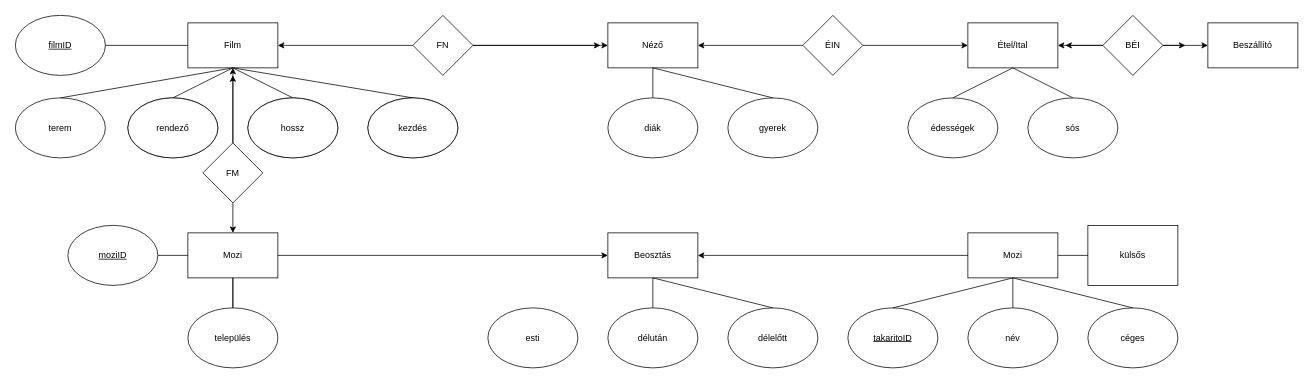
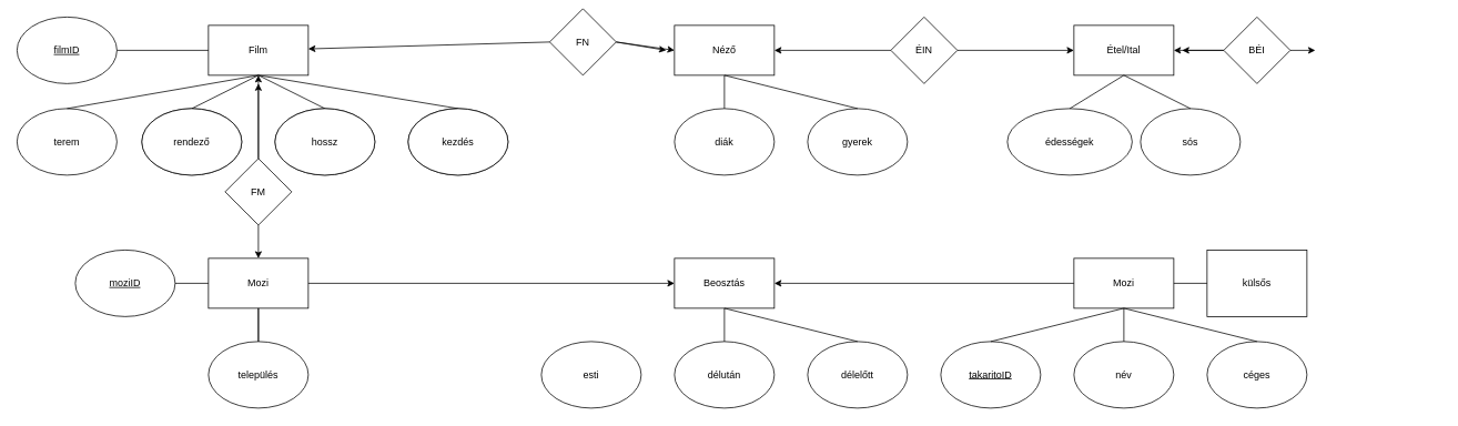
  <mxCell id="0" />
  <mxCell id="1" parent="0" />
  <mxCell id="2" value="Film" style="rounded=0;whiteSpace=wrap;html=1;" parent="1" vertex="1"><mxGeometry x="250" width="120" height="60" as="geometry" y="30" /></mxCell>
  <mxCell id="3" value="Néző" style="rounded=0;whiteSpace=wrap;html=1;" parent="1" vertex="1"><mxGeometry x="810" width="120" height="60" as="geometry" y="30" /></mxCell>
  <mxCell id="4" value="Étel/Ital" style="rounded=0;whiteSpace=wrap;html=1;" parent="1" vertex="1"><mxGeometry x="1290" width="120" height="60" as="geometry" y="30" /></mxCell>
  <mxCell id="5" value="Mozi" style="rounded=0;whiteSpace=wrap;html=1;" parent="1" vertex="1"><mxGeometry x="250" y="310" width="120" height="60" as="geometry" /></mxCell>
- <mxCell id="6" value="Beszállító" style="rounded=0;whiteSpace=wrap;html=1;" parent="1" vertex="1"><mxGeometry x="1610" width="120" height="60" as="geometry" y="30" /></mxCell>
  <mxCell id="7" value="rendező" style="ellipse;whiteSpace=wrap;html=1;" parent="1" vertex="1"><mxGeometry x="170" y="130" width="120" height="80" as="geometry" /></mxCell>
  <mxCell id="8" value="kezdés" style="ellipse;whiteSpace=wrap;html=1;" parent="1" vertex="1"><mxGeometry x="490" y="130" width="120" height="80" as="geometry" /></mxCell>
  <mxCell id="9" value="terem" style="ellipse;whiteSpace=wrap;html=1;" parent="1" vertex="1"><mxGeometry x="20" y="130" width="120" height="80" as="geometry" /></mxCell>
  <mxCell id="10" value="hossz" style="ellipse;whiteSpace=wrap;html=1;" parent="1" vertex="1"><mxGeometry x="330" y="130" width="120" height="80" as="geometry" /></mxCell>
  <mxCell id="11" value="diák" style="ellipse;whiteSpace=wrap;html=1;" parent="1" vertex="1"><mxGeometry x="810" y="130" width="120" height="80" as="geometry" /></mxCell>
  <mxCell id="12" value="gyerek" style="ellipse;whiteSpace=wrap;html=1;" parent="1" vertex="1"><mxGeometry x="970" y="130" width="120" height="80" as="geometry" /></mxCell>
  <mxCell id="13" value="" style="endArrow=none;html=1;rounded=0;entryX=0.5;entryY=1;entryDx=0;entryDy=0;exitX=0.5;exitY=0;exitDx=0;exitDy=0;" parent="1" source="9" target="2" edge="1"><mxGeometry width="50" height="50" relative="1" as="geometry"><mxPoint x="580" y="200" as="sourcePoint" /><mxPoint x="630" y="150" as="targetPoint" /></mxGeometry></mxCell>
  <mxCell id="14" value="" style="endArrow=none;html=1;rounded=0;exitX=0.5;exitY=1;exitDx=0;exitDy=0;entryX=0.5;entryY=0;entryDx=0;entryDy=0;" parent="1" source="2" target="7" edge="1"><mxGeometry width="50" height="50" relative="1" as="geometry"><mxPoint x="580" y="200" as="sourcePoint" /><mxPoint x="630" y="150" as="targetPoint" /></mxGeometry></mxCell>
  <mxCell id="15" value="" style="endArrow=none;html=1;rounded=0;exitX=0.5;exitY=1;exitDx=0;exitDy=0;entryX=0.5;entryY=0;entryDx=0;entryDy=0;" parent="1" source="2" target="10" edge="1"><mxGeometry width="50" height="50" relative="1" as="geometry"><mxPoint x="580" y="200" as="sourcePoint" /><mxPoint x="630" y="150" as="targetPoint" /></mxGeometry></mxCell>
  <mxCell id="16" value="" style="endArrow=none;html=1;rounded=0;exitX=0.5;exitY=1;exitDx=0;exitDy=0;entryX=0.5;entryY=0;entryDx=0;entryDy=0;" parent="1" source="2" target="8" edge="1"><mxGeometry width="50" height="50" relative="1" as="geometry"><mxPoint x="580" y="200" as="sourcePoint" /><mxPoint x="630" y="150" as="targetPoint" /></mxGeometry></mxCell>
  <mxCell id="17" value="" style="endArrow=none;html=1;rounded=0;entryX=0.5;entryY=1;entryDx=0;entryDy=0;exitX=0.5;exitY=0;exitDx=0;exitDy=0;" parent="1" source="11" target="3" edge="1"><mxGeometry width="50" height="50" relative="1" as="geometry"><mxPoint x="720" y="170" as="sourcePoint" /><mxPoint x="770" y="120" as="targetPoint" /></mxGeometry></mxCell>
  <mxCell id="18" value="" style="endArrow=none;html=1;rounded=0;exitX=0.5;exitY=0;exitDx=0;exitDy=0;entryX=0.5;entryY=1;entryDx=0;entryDy=0;" parent="1" source="12" target="3" edge="1"><mxGeometry width="50" height="50" relative="1" as="geometry"><mxPoint x="720" y="170" as="sourcePoint" /><mxPoint x="770" y="120" as="targetPoint" /></mxGeometry></mxCell>
- <mxCell id="19" value="FN" style="rhombus;whiteSpace=wrap;html=1;" parent="1" vertex="1"><mxGeometry x="550" y="20" width="80" height="80" as="geometry" /></mxCell>
+ <mxCell id="19" value="FN" style="rhombus;whiteSpace=wrap;html=1;" parent="1" vertex="1"><mxGeometry x="660" y="10" width="80" height="80" as="geometry" /></mxCell>
  <mxCell id="20" value="" style="endArrow=classic;html=1;rounded=0;exitX=0;exitY=0.5;exitDx=0;exitDy=0;" parent="1" source="19" target="2" edge="1"><mxGeometry width="50" height="50" relative="1" as="geometry"><mxPoint x="720" y="170" as="sourcePoint" /><mxPoint x="770" y="120" as="targetPoint" /></mxGeometry></mxCell>
  <mxCell id="21" value="" style="endArrow=classic;html=1;rounded=0;exitX=1;exitY=0.5;exitDx=0;exitDy=0;entryX=0;entryY=0.5;entryDx=0;entryDy=0;" parent="1" source="19" target="3" edge="1"><mxGeometry width="50" height="50" relative="1" as="geometry"><mxPoint x="720" y="170" as="sourcePoint" /><mxPoint x="770" y="120" as="targetPoint" /></mxGeometry></mxCell>
  <mxCell id="22" value="" style="endArrow=classic;html=1;rounded=0;exitX=1;exitY=0.5;exitDx=0;exitDy=0;" parent="1" source="19" edge="1"><mxGeometry width="50" height="50" relative="1" as="geometry"><mxPoint x="720" y="170" as="sourcePoint" /><mxPoint x="800" y="60" as="targetPoint" /></mxGeometry></mxCell>
  <mxCell id="23" value="sós" style="ellipse;whiteSpace=wrap;html=1;" parent="1" vertex="1"><mxGeometry x="1370" y="130" width="120" height="80" as="geometry" /></mxCell>
- <mxCell id="24" value="édességek" style="ellipse;whiteSpace=wrap;html=1;" parent="1" vertex="1"><mxGeometry x="1210" y="130" width="120" height="80" as="geometry" /></mxCell>
+ <mxCell id="24" value="édességek" style="ellipse;whiteSpace=wrap;html=1;" parent="1" vertex="1"><mxGeometry x="1210" y="130" width="150" height="80" as="geometry" /></mxCell>
  <mxCell id="25" value="délelőtt" style="ellipse;whiteSpace=wrap;html=1;" parent="1" vertex="1"><mxGeometry x="970" y="410" width="120" height="80" as="geometry" /></mxCell>
  <mxCell id="26" value="délután" style="ellipse;whiteSpace=wrap;html=1;" parent="1" vertex="1"><mxGeometry x="810" y="410" width="120" height="80" as="geometry" /></mxCell>
  <mxCell id="27" value="Beosztás" style="rounded=0;whiteSpace=wrap;html=1;" parent="1" vertex="1"><mxGeometry x="810" y="310" width="120" height="60" as="geometry" /></mxCell>
  <mxCell id="28" value="esti" style="ellipse;whiteSpace=wrap;html=1;" parent="1" vertex="1"><mxGeometry x="650" y="410" width="120" height="80" as="geometry" /></mxCell>
  <mxCell id="29" value="" style="endArrow=none;html=1;rounded=0;entryX=0.5;entryY=1;entryDx=0;entryDy=0;exitX=0.5;exitY=0;exitDx=0;exitDy=0;" parent="1" source="24" target="4" edge="1"><mxGeometry width="50" height="50" relative="1" as="geometry"><mxPoint x="1110" y="210" as="sourcePoint" /><mxPoint x="1160" y="160" as="targetPoint" /></mxGeometry></mxCell>
  <mxCell id="30" value="" style="endArrow=none;html=1;rounded=0;entryX=0.5;entryY=1;entryDx=0;entryDy=0;exitX=0.5;exitY=0;exitDx=0;exitDy=0;" parent="1" source="23" target="4" edge="1"><mxGeometry width="50" height="50" relative="1" as="geometry"><mxPoint x="1110" y="210" as="sourcePoint" /><mxPoint x="1160" y="160" as="targetPoint" /></mxGeometry></mxCell>
  <mxCell id="31" value="BÉI" style="rhombus;whiteSpace=wrap;html=1;direction=south;" parent="1" vertex="1"><mxGeometry x="1470" y="20" width="80" height="80" as="geometry" /></mxCell>
  <mxCell id="32" value="" style="endArrow=classic;html=1;rounded=0;exitX=0.5;exitY=1;exitDx=0;exitDy=0;entryX=1;entryY=0.5;entryDx=0;entryDy=0;" parent="1" source="31" target="4" edge="1"><mxGeometry width="50" height="50" relative="1" as="geometry"><mxPoint x="1130" y="50" as="sourcePoint" /><mxPoint x="1180" y="0" as="targetPoint" /></mxGeometry></mxCell>
  <mxCell id="33" value="" style="endArrow=classic;html=1;rounded=0;exitX=0.5;exitY=1;exitDx=0;exitDy=0;" parent="1" source="31" edge="1"><mxGeometry width="50" height="50" relative="1" as="geometry"><mxPoint x="1130" y="50" as="sourcePoint" /><mxPoint x="1420" y="60" as="targetPoint" /></mxGeometry></mxCell>
- <mxCell id="34" value="" style="endArrow=classic;html=1;rounded=0;exitX=0.5;exitY=0;exitDx=0;exitDy=0;entryX=0;entryY=0.5;entryDx=0;entryDy=0;" parent="1" source="31" target="6" edge="1"><mxGeometry width="50" height="50" relative="1" as="geometry"><mxPoint x="1130" y="50" as="sourcePoint" /><mxPoint x="1180" y="0" as="targetPoint" /></mxGeometry></mxCell>
  <mxCell id="35" value="" style="endArrow=classic;html=1;rounded=0;exitX=0.5;exitY=0;exitDx=0;exitDy=0;" parent="1" source="31" edge="1"><mxGeometry width="50" height="50" relative="1" as="geometry"><mxPoint x="1350" y="-90" as="sourcePoint" /><mxPoint x="1580" y="60" as="targetPoint" /></mxGeometry></mxCell>
  <mxCell id="36" value="ÉIN" style="rhombus;whiteSpace=wrap;html=1;" parent="1" vertex="1"><mxGeometry x="1070" y="20" width="80" height="80" as="geometry" /></mxCell>
  <mxCell id="37" value="" style="endArrow=classic;html=1;rounded=0;exitX=0;exitY=0.5;exitDx=0;exitDy=0;entryX=1;entryY=0.5;entryDx=0;entryDy=0;" parent="1" source="36" target="3" edge="1"><mxGeometry width="50" height="50" relative="1" as="geometry"><mxPoint x="990" y="150" as="sourcePoint" /><mxPoint x="1040" y="100" as="targetPoint" /></mxGeometry></mxCell>
  <mxCell id="38" value="" style="endArrow=classic;html=1;rounded=0;exitX=1;exitY=0.5;exitDx=0;exitDy=0;entryX=0;entryY=0.5;entryDx=0;entryDy=0;" parent="1" source="36" target="4" edge="1"><mxGeometry width="50" height="50" relative="1" as="geometry"><mxPoint x="990" y="150" as="sourcePoint" /><mxPoint x="1040" y="100" as="targetPoint" /></mxGeometry></mxCell>
  <mxCell id="39" value="" style="endArrow=classic;html=1;rounded=0;exitX=1;exitY=0.5;exitDx=0;exitDy=0;entryX=0;entryY=0.5;entryDx=0;entryDy=0;" parent="1" source="5" target="27" edge="1"><mxGeometry width="50" height="50" relative="1" as="geometry"><mxPoint x="500" y="370" as="sourcePoint" /><mxPoint x="550" y="320" as="targetPoint" /></mxGeometry></mxCell>
  <mxCell id="40" value="" style="endArrow=none;html=1;rounded=0;entryX=0.5;entryY=0;entryDx=0;entryDy=0;exitX=0.5;exitY=1;exitDx=0;exitDy=0;" parent="1" source="27" target="26" edge="1"><mxGeometry width="50" height="50" relative="1" as="geometry"><mxPoint x="870" y="370" as="sourcePoint" /><mxPoint x="880" y="100" as="targetPoint" /></mxGeometry></mxCell>
  <mxCell id="41" value="" style="endArrow=none;html=1;rounded=0;exitX=0.5;exitY=0;exitDx=0;exitDy=0;" parent="1" source="25" edge="1"><mxGeometry width="50" height="50" relative="1" as="geometry"><mxPoint x="720" y="430" as="sourcePoint" /><mxPoint x="870" y="370" as="targetPoint" /></mxGeometry></mxCell>
  <mxCell id="42" value="" style="endArrow=none;html=1;rounded=0;exitX=0.5;exitY=1;exitDx=0;exitDy=0;entryX=0.5;entryY=0;entryDx=0;entryDy=0;" parent="1" source="5" edge="1"><mxGeometry width="50" height="50" relative="1" as="geometry"><mxPoint x="490" y="390" as="sourcePoint" /><mxPoint x="310" y="410" as="targetPoint" /></mxGeometry></mxCell>
  <mxCell id="43" value="település" style="ellipse;whiteSpace=wrap;html=1;" parent="1" vertex="1"><mxGeometry x="250" y="410" width="120" height="80" as="geometry" /></mxCell>
  <mxCell id="44" value="&lt;u&gt;moziID&lt;/u&gt;" style="ellipse;whiteSpace=wrap;html=1;" parent="1" vertex="1"><mxGeometry x="90" y="300" width="120" height="80" as="geometry" /></mxCell>
  <mxCell id="45" value="&lt;u&gt;filmID&lt;/u&gt;" style="ellipse;whiteSpace=wrap;html=1;" parent="1" vertex="1"><mxGeometry x="20" y="20" width="120" height="80" as="geometry" /></mxCell>
  <mxCell id="46" value="rendező" style="ellipse;whiteSpace=wrap;html=1;" parent="1" vertex="1"><mxGeometry x="170" y="130" width="120" height="80" as="geometry" /></mxCell>
  <mxCell id="47" value="hossz" style="ellipse;whiteSpace=wrap;html=1;" parent="1" vertex="1"><mxGeometry x="330" y="130" width="120" height="80" as="geometry" /></mxCell>
  <mxCell id="48" value="kezdés" style="ellipse;whiteSpace=wrap;html=1;" parent="1" vertex="1"><mxGeometry x="490" y="130" width="120" height="80" as="geometry" /></mxCell>
  <mxCell id="49" value="Mozi" style="rounded=0;whiteSpace=wrap;html=1;" parent="1" vertex="1"><mxGeometry x="1290" y="310" width="120" height="60" as="geometry" /></mxCell>
  <mxCell id="50" value="&lt;u&gt;takaritoID&lt;/u&gt;" style="ellipse;whiteSpace=wrap;html=1;horizontal=1;verticalAlign=middle;labelBackgroundColor=none;labelBorderColor=none;strokeColor=#000000;" parent="1" vertex="1"><mxGeometry x="1130" y="410" width="120" height="80" as="geometry" /></mxCell>
  <mxCell id="51" value="" style="endArrow=none;html=1;rounded=0;exitX=0.5;exitY=0;exitDx=0;exitDy=0;entryX=0.5;entryY=1;entryDx=0;entryDy=0;" parent="1" source="50" target="49" edge="1"><mxGeometry width="50" height="50" relative="1" as="geometry"><mxPoint x="1350" y="320" as="sourcePoint" /><mxPoint x="1400" y="270" as="targetPoint" /></mxGeometry></mxCell>
  <mxCell id="52" value="" style="endArrow=none;html=1;rounded=0;exitX=0;exitY=0.5;exitDx=0;exitDy=0;entryX=1;entryY=0.5;entryDx=0;entryDy=0;" parent="1" source="5" target="44" edge="1"><mxGeometry width="50" height="50" relative="1" as="geometry"><mxPoint x="660" y="180" as="sourcePoint" /><mxPoint x="710" y="130" as="targetPoint" /></mxGeometry></mxCell>
  <mxCell id="53" value="" style="endArrow=none;html=1;rounded=0;exitX=0.5;exitY=1;exitDx=0;exitDy=0;entryX=0.5;entryY=0;entryDx=0;entryDy=0;" parent="1" source="5" target="43" edge="1"><mxGeometry width="50" height="50" relative="1" as="geometry"><mxPoint x="660" y="180" as="sourcePoint" /><mxPoint x="710" y="130" as="targetPoint" /></mxGeometry></mxCell>
  <mxCell id="54" value="" style="endArrow=none;html=1;rounded=0;exitX=0;exitY=0.5;exitDx=0;exitDy=0;entryX=1;entryY=0.5;entryDx=0;entryDy=0;" parent="1" source="2" target="45" edge="1"><mxGeometry width="50" height="50" relative="1" as="geometry"><mxPoint x="600" y="240" as="sourcePoint" /><mxPoint x="650" y="190" as="targetPoint" /></mxGeometry></mxCell>
  <mxCell id="55" value="" style="endArrow=classic;html=1;rounded=0;exitX=0;exitY=0.5;exitDx=0;exitDy=0;entryX=1;entryY=0.5;entryDx=0;entryDy=0;" parent="1" source="49" target="27" edge="1"><mxGeometry width="50" height="50" relative="1" as="geometry"><mxPoint x="1050" y="240" as="sourcePoint" /><mxPoint x="1100" y="190" as="targetPoint" /></mxGeometry></mxCell>
  <mxCell id="56" value="név" style="ellipse;whiteSpace=wrap;html=1;" parent="1" vertex="1"><mxGeometry x="1290" y="410" width="120" height="80" as="geometry" /></mxCell>
  <mxCell id="57" value="" style="endArrow=none;html=1;rounded=0;exitX=0.5;exitY=1;exitDx=0;exitDy=0;entryX=0.5;entryY=0;entryDx=0;entryDy=0;" parent="1" source="49" target="56" edge="1"><mxGeometry width="50" height="50" relative="1" as="geometry"><mxPoint x="1080" y="350" as="sourcePoint" /><mxPoint x="1130" y="300" as="targetPoint" /></mxGeometry></mxCell>
  <mxCell id="58" value="külsős" style="whiteSpace=wrap;html=1;direction=east;rounded=0;" parent="1" vertex="1"><mxGeometry x="1450" y="300" width="120" height="80" as="geometry" /></mxCell>
  <mxCell id="59" value="céges" style="ellipse;whiteSpace=wrap;html=1;" parent="1" vertex="1"><mxGeometry x="1450" y="410" width="120" height="80" as="geometry" /></mxCell>
  <mxCell id="60" value="" style="endArrow=none;html=1;rounded=0;exitX=1;exitY=0.5;exitDx=0;exitDy=0;entryX=0;entryY=0.5;entryDx=0;entryDy=0;" parent="1" source="49" target="58" edge="1"><mxGeometry width="50" height="50" relative="1" as="geometry"><mxPoint x="1230" y="340" as="sourcePoint" /><mxPoint x="1280" y="290" as="targetPoint" /></mxGeometry></mxCell>
  <mxCell id="61" value="" style="endArrow=none;html=1;rounded=0;exitX=0.5;exitY=1;exitDx=0;exitDy=0;entryX=0.5;entryY=0;entryDx=0;entryDy=0;" parent="1" source="49" target="59" edge="1"><mxGeometry width="50" height="50" relative="1" as="geometry"><mxPoint x="1230" y="340" as="sourcePoint" /><mxPoint x="1280" y="290" as="targetPoint" /></mxGeometry></mxCell>
  <mxCell id="62" value="FM" style="rhombus;whiteSpace=wrap;html=1;" parent="1" vertex="1"><mxGeometry x="270" y="190" width="80" height="80" as="geometry" /></mxCell>
  <mxCell id="63" value="" style="endArrow=classic;html=1;rounded=0;exitX=0.5;exitY=0;exitDx=0;exitDy=0;entryX=0.5;entryY=1;entryDx=0;entryDy=0;" parent="1" source="62" target="2" edge="1"><mxGeometry width="50" height="50" relative="1" as="geometry"><mxPoint x="640" y="320" as="sourcePoint" /><mxPoint x="690" y="270" as="targetPoint" /></mxGeometry></mxCell>
  <mxCell id="64" value="" style="endArrow=classic;html=1;rounded=0;exitX=0.5;exitY=1;exitDx=0;exitDy=0;entryX=0.5;entryY=0;entryDx=0;entryDy=0;" parent="1" source="62" target="5" edge="1"><mxGeometry width="50" height="50" relative="1" as="geometry"><mxPoint x="640" y="320" as="sourcePoint" /><mxPoint x="690" y="270" as="targetPoint" /></mxGeometry></mxCell>
  <mxCell id="65" value="" style="endArrow=classic;html=1;rounded=0;exitX=0.5;exitY=0;exitDx=0;exitDy=0;" parent="1" source="62" edge="1"><mxGeometry width="50" height="50" relative="1" as="geometry"><mxPoint x="720" y="310" as="sourcePoint" /><mxPoint x="310" y="100" as="targetPoint" /></mxGeometry></mxCell>
